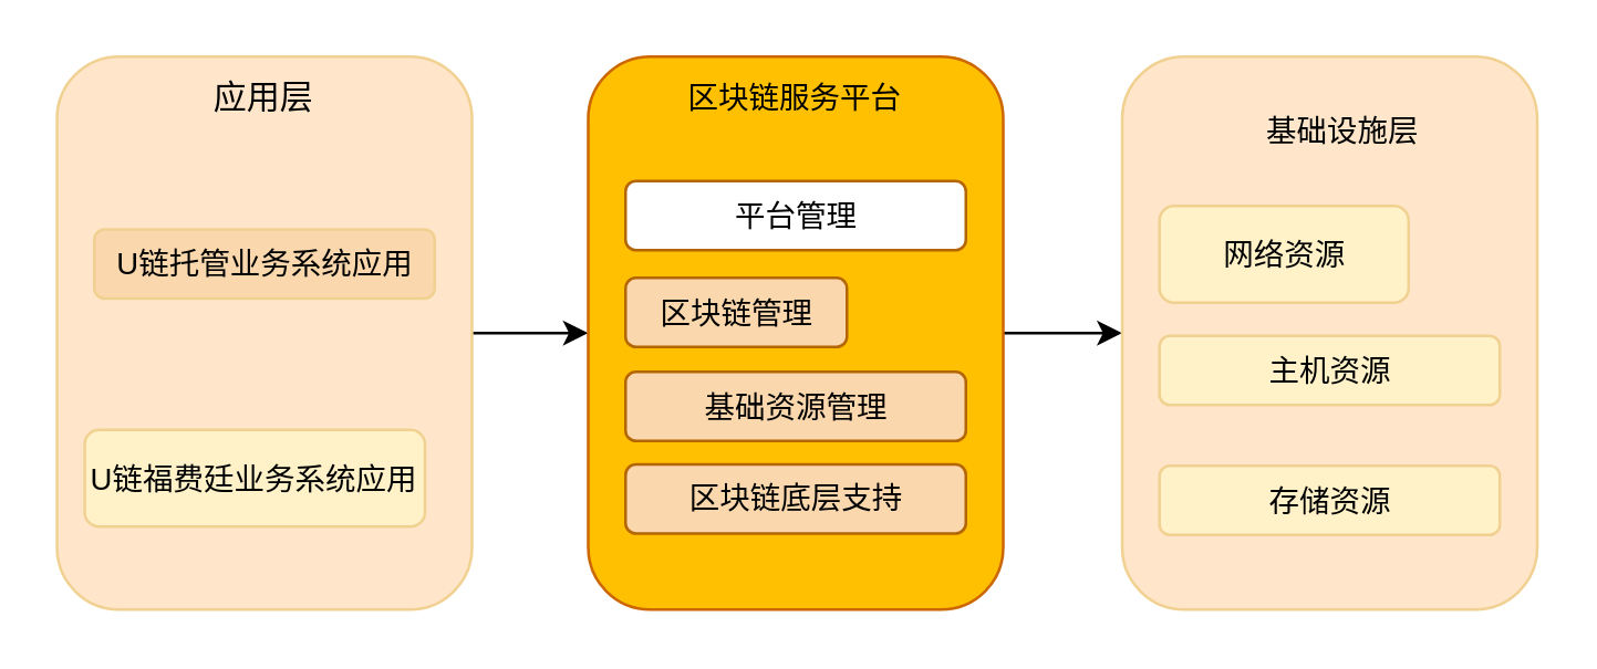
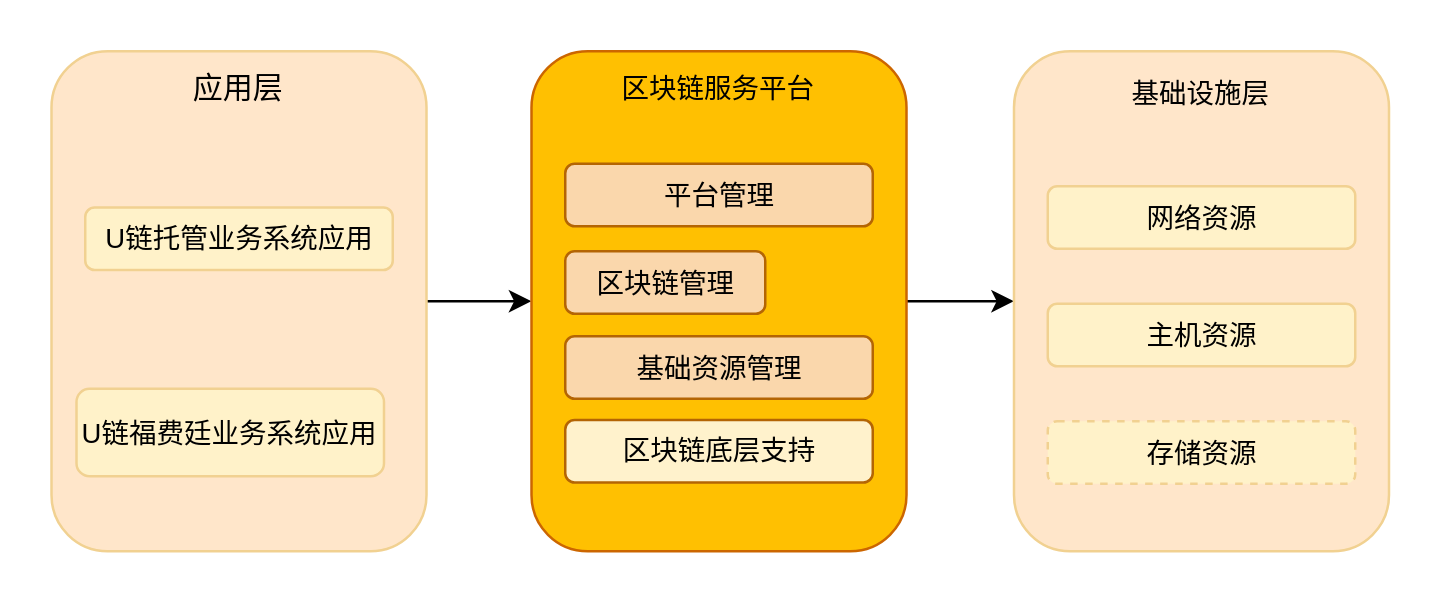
  <mxCell id="0" />
  <mxCell id="1" parent="0" />
  <mxCell id="2" value="" style="edgeStyle=orthogonalEdgeStyle;rounded=0;orthogonalLoop=1;jettySize=auto;html=1;fontSize=11;" parent="1" source="3" target="13" edge="1"><mxGeometry relative="1" as="geometry" /></mxCell>
  <mxCell id="3" value="" style="rounded=1;whiteSpace=wrap;html=1;fillColor=#FFE6CA;strokeColor=#F1D191;fontColor=#ffffff;" parent="1" vertex="1"><mxGeometry x="20" y="20" width="150" height="200" as="geometry" /></mxCell>
  <mxCell id="4" value="应用层" style="rounded=0;whiteSpace=wrap;html=1;fillColor=none;strokeColor=none;" parent="1" vertex="1"><mxGeometry x="35" y="20" width="120" height="30" as="geometry" /></mxCell>
- <mxCell id="5" value="U链托管业务系统应用" style="rounded=1;whiteSpace=wrap;html=1;fillColor=#fad7ac;fontSize=11;strokeWidth=1;strokeColor=#F1D191;" parent="1" vertex="1"><mxGeometry x="33.5" y="82.5" width="123" height="25" as="geometry" /></mxCell>
+ <mxCell id="5" value="U链托管业务系统应用" style="rounded=1;whiteSpace=wrap;html=1;fillColor=#FFF2C9;fontSize=11;strokeWidth=1;strokeColor=#F1D191;" parent="1" vertex="1"><mxGeometry x="33.5" y="82.5" width="123" height="25" as="geometry" /></mxCell>
  <mxCell id="6" value="U链福费廷业务系统应用" style="rounded=1;whiteSpace=wrap;html=1;fillColor=#FFF2C9;fontSize=11;strokeColor=#F1D191;" parent="1" vertex="1"><mxGeometry x="30" y="155" width="123" height="35" as="geometry" /></mxCell>
  <mxCell id="7" style="edgeStyle=orthogonalEdgeStyle;rounded=0;orthogonalLoop=1;jettySize=auto;html=1;exitX=1;exitY=0.5;exitDx=0;exitDy=0;entryX=0;entryY=0.5;entryDx=0;entryDy=0;fontSize=11;" parent="1" source="13" edge="1"><mxGeometry relative="1" as="geometry"><mxPoint x="405" y="120" as="targetPoint" /></mxGeometry></mxCell>
  <mxCell id="8" value="" style="group;fillColor=#FFE6CA;rounded=1;strokeColor=#F1D191;" parent="1" vertex="1" connectable="0"><mxGeometry x="405" y="20" width="150" height="200" as="geometry" /></mxCell>
- <mxCell id="9" value="基础设施层" style="rounded=0;whiteSpace=wrap;html=1;fillColor=none;fontSize=11;strokeColor=none;" parent="8" vertex="1"><mxGeometry x="25" y="12" width="110" height="30" as="geometry" /></mxCell>
- <mxCell id="10" value="网络资源" style="rounded=1;whiteSpace=wrap;html=1;fillColor=#FFF2C9;fontSize=11;strokeColor=#F1D191;" parent="8" vertex="1"><mxGeometry x="13.5" y="54" width="90" height="35" as="geometry" /></mxCell>
+ <mxCell id="9" value="基础设施层" style="rounded=0;whiteSpace=wrap;html=1;fillColor=none;fontSize=11;strokeColor=none;" parent="8" vertex="1"><mxGeometry x="20" y="2" width="110" height="30" as="geometry" /></mxCell>
+ <mxCell id="10" value="网络资源" style="rounded=1;whiteSpace=wrap;html=1;fillColor=#FFF2C9;fontSize=11;strokeColor=#F1D191;" parent="8" vertex="1"><mxGeometry x="13.5" y="54" width="123" height="25" as="geometry" /></mxCell>
  <mxCell id="11" value="主机资源" style="rounded=1;whiteSpace=wrap;html=1;fillColor=#FFF2C9;fontSize=11;strokeColor=#F1D191;" parent="8" vertex="1"><mxGeometry x="13.5" y="101" width="123" height="25" as="geometry" /></mxCell>
- <mxCell id="12" value="存储资源" style="rounded=1;whiteSpace=wrap;html=1;fillColor=#FFF2C9;fontSize=11;strokeColor=#F1D191;" parent="8" vertex="1"><mxGeometry x="13.5" y="148" width="123" height="25" as="geometry" /></mxCell>
+ <mxCell id="12" value="存储资源" style="rounded=1;whiteSpace=wrap;html=1;fillColor=#FFF2C9;fontSize=11;strokeColor=#F1D191;dashed=1;" parent="8" vertex="1"><mxGeometry x="13.5" y="148" width="123" height="25" as="geometry" /></mxCell>
  <mxCell id="13" value="" style="rounded=1;whiteSpace=wrap;html=1;fillColor=#FFC001;strokeColor=#CC6600;" parent="1" vertex="1"><mxGeometry x="212" y="20" width="150" height="200" as="geometry" /></mxCell>
  <mxCell id="14" value="区块链服务平台" style="rounded=0;whiteSpace=wrap;html=1;fillColor=none;fontSize=11;strokeColor=none;" parent="1" vertex="1"><mxGeometry x="232" y="20" width="110" height="30" as="geometry" /></mxCell>
- <mxCell id="15" value="平台管理" style="rounded=1;whiteSpace=wrap;html=1;fillColor=#ffffff;fontSize=11;glass=0;strokeColor=#b46504;" parent="1" vertex="1"><mxGeometry x="225.5" y="65" width="123" height="25" as="geometry" /></mxCell>
+ <mxCell id="15" value="平台管理" style="rounded=1;whiteSpace=wrap;html=1;fillColor=#fad7ac;fontSize=11;glass=0;strokeColor=#b46504;" parent="1" vertex="1"><mxGeometry x="225.5" y="65" width="123" height="25" as="geometry" /></mxCell>
  <mxCell id="16" value="区块链管理" style="rounded=1;whiteSpace=wrap;html=1;fillColor=#fad7ac;fontSize=11;glass=0;strokeColor=#b46504;" parent="1" vertex="1"><mxGeometry x="225.5" y="100" width="80" height="25" as="geometry" /></mxCell>
  <mxCell id="17" value="基础资源管理" style="rounded=1;whiteSpace=wrap;html=1;fillColor=#fad7ac;fontSize=11;glass=0;strokeColor=#b46504;" parent="1" vertex="1"><mxGeometry x="225.5" y="134" width="123" height="25" as="geometry" /></mxCell>
- <mxCell id="18" value="区块链底层支持" style="rounded=1;whiteSpace=wrap;html=1;fillColor=#fad7ac;fontSize=11;glass=0;strokeColor=#b46504;" parent="1" vertex="1"><mxGeometry x="225.5" y="167.5" width="123" height="25" as="geometry" /></mxCell>
+ <mxCell id="18" value="区块链底层支持" style="rounded=1;whiteSpace=wrap;html=1;fillColor=#fff2cc;fontSize=11;glass=0;strokeColor=#b46504;" parent="1" vertex="1"><mxGeometry x="225.5" y="167.5" width="123" height="25" as="geometry" /></mxCell>
